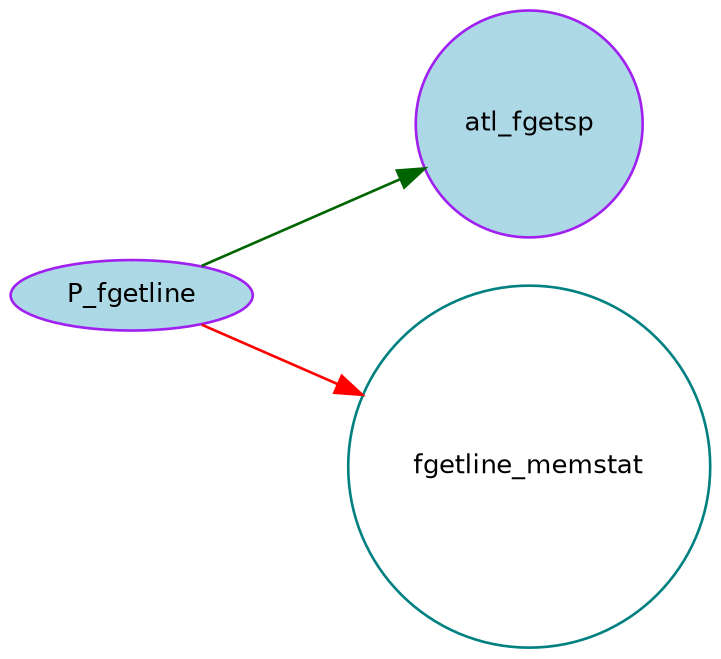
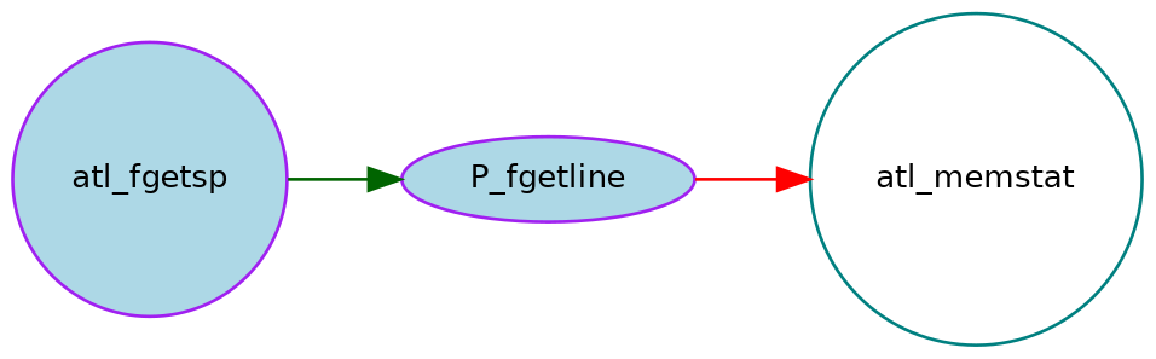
  digraph {
    rankdir=LR
    node [color=purple fillcolor=lightblue fontname=Helvetica fontsize=10 shape=circle style=filled]
    edge [arrowhead=normal fontname=Helvetica fontsize=10 labelfontname=Helvetica labelfontsize=10 style=solid]
    n1 [fontcolor=black height=0.2 label=P_fgetline shape=ellipse width=0.4]
    n2 [height=0.2 label=atl_fgetsp width=0.4]
-   n3 [color=teal fillcolor=white height=0.2 label=fgetline_memstat width=0.4]
-   n1 -> n2 [color=darkgreen]
+   n3 [color=teal fillcolor=white height=0.2 label=atl_memstat width=0.4]
+   n2 -> n1 [color=darkgreen]
    n1 -> n3 [color=red]
  }
